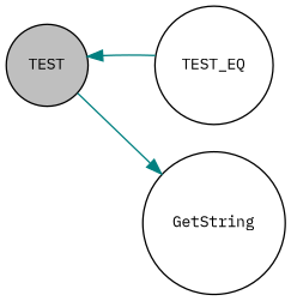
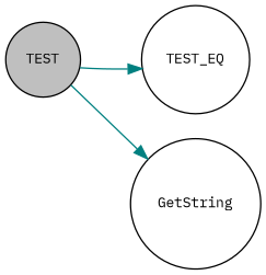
  digraph {
    fontname="IBM Plex Mono"
    rankdir=LR
    node [color=black fillcolor=white fontname="IBM Plex Mono" fontsize=10 shape=circle style=filled]
    edge [color=teal fontname="IBM Plex Mono" fontsize=10 labelfontname=Helvetica labelfontsize=10 style=solid]
    n1 [fillcolor=grey75 fontcolor=black height=0.2 label=TEST width=0.4]
    n2 [height=0.2 label=TEST_EQ width=0.4]
    n3 [height=0.2 label=GetString width=0.4]
-   n2 -> n1
+   n1 -> n2
    n1 -> n3
  }
